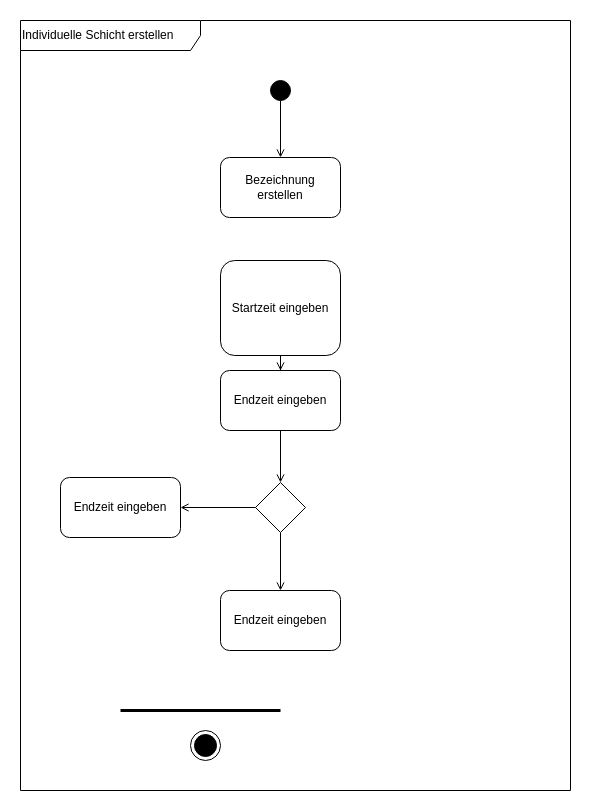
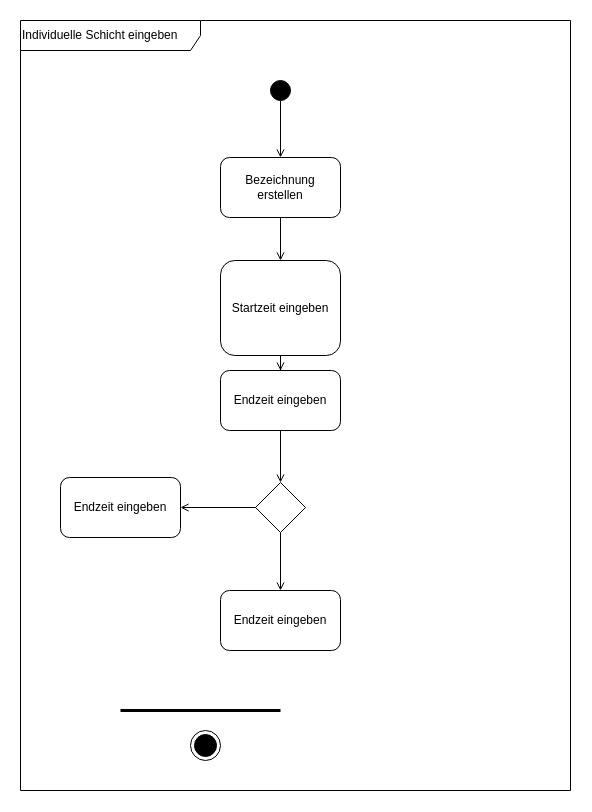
  <mxCell id="0" />
  <mxCell id="1" parent="0" />
- <mxCell id="2" value="Individuelle Schicht erstellen" style="shape=umlFrame;whiteSpace=wrap;html=1;pointerEvents=0;width=180;height=30;align=left;" vertex="1" parent="1"><mxGeometry x="20" y="20" width="550" height="770" as="geometry" /></mxCell>
+ <mxCell id="2" value="Individuelle Schicht eingeben" style="shape=umlFrame;whiteSpace=wrap;html=1;pointerEvents=0;width=180;height=30;align=left;" vertex="1" parent="1"><mxGeometry x="20" y="20" width="550" height="770" as="geometry" /></mxCell>
  <mxCell id="3" style="edgeStyle=orthogonalEdgeStyle;rounded=0;orthogonalLoop=1;jettySize=auto;html=1;entryX=0.5;entryY=0;entryDx=0;entryDy=0;endArrow=open;endFill=0;" edge="1" parent="1" source="4" target="6"><mxGeometry relative="1" as="geometry" /></mxCell>
  <mxCell id="4" value="" style="ellipse;fillColor=strokeColor;html=1;" vertex="1" parent="1"><mxGeometry x="270" y="80" width="20" height="20" as="geometry" /></mxCell>
+ <mxCell id="5" style="edgeStyle=orthogonalEdgeStyle;rounded=0;orthogonalLoop=1;jettySize=auto;html=1;entryX=0.5;entryY=0;entryDx=0;entryDy=0;strokeColor=default;align=center;verticalAlign=middle;fontFamily=Helvetica;fontSize=11;fontColor=default;labelBackgroundColor=default;endArrow=open;endFill=0;" edge="1" parent="1" source="6" target="8"><mxGeometry relative="1" as="geometry" /></mxCell>
  <mxCell id="6" value="Bezeichnung erstellen" style="rounded=1;whiteSpace=wrap;html=1;" vertex="1" parent="1"><mxGeometry x="220" y="157" width="120" height="60" as="geometry" /></mxCell>
  <mxCell id="7" style="edgeStyle=orthogonalEdgeStyle;rounded=0;orthogonalLoop=1;jettySize=auto;html=1;entryX=0.5;entryY=0;entryDx=0;entryDy=0;strokeColor=default;align=center;verticalAlign=middle;fontFamily=Helvetica;fontSize=11;fontColor=default;labelBackgroundColor=default;endArrow=open;endFill=0;" edge="1" parent="1" source="8" target="10"><mxGeometry relative="1" as="geometry" /></mxCell>
  <mxCell id="8" value="Startzeit eingeben" style="rounded=1;whiteSpace=wrap;html=1;" vertex="1" parent="1"><mxGeometry x="220" y="260" width="120" height="95" as="geometry" /></mxCell>
  <mxCell id="9" style="edgeStyle=orthogonalEdgeStyle;rounded=0;orthogonalLoop=1;jettySize=auto;html=1;entryX=0.5;entryY=0;entryDx=0;entryDy=0;strokeColor=default;align=center;verticalAlign=middle;fontFamily=Helvetica;fontSize=11;fontColor=default;labelBackgroundColor=default;endArrow=open;endFill=0;" edge="1" parent="1" source="10" target="13"><mxGeometry relative="1" as="geometry" /></mxCell>
  <mxCell id="10" value="Endzeit eingeben" style="rounded=1;whiteSpace=wrap;html=1;" vertex="1" parent="1"><mxGeometry x="220" y="370" width="120" height="60" as="geometry" /></mxCell>
  <mxCell id="11" style="edgeStyle=orthogonalEdgeStyle;rounded=0;orthogonalLoop=1;jettySize=auto;html=1;entryX=0.5;entryY=0;entryDx=0;entryDy=0;strokeColor=default;align=center;verticalAlign=middle;fontFamily=Helvetica;fontSize=11;fontColor=default;labelBackgroundColor=default;endArrow=open;endFill=0;" edge="1" parent="1" source="13" target="15"><mxGeometry relative="1" as="geometry" /></mxCell>
  <mxCell id="12" style="edgeStyle=orthogonalEdgeStyle;rounded=0;orthogonalLoop=1;jettySize=auto;html=1;entryX=1;entryY=0.5;entryDx=0;entryDy=0;strokeColor=default;align=center;verticalAlign=middle;fontFamily=Helvetica;fontSize=11;fontColor=default;labelBackgroundColor=default;endArrow=open;endFill=0;" edge="1" parent="1" source="13" target="16"><mxGeometry relative="1" as="geometry" /></mxCell>
  <mxCell id="13" value="" style="rhombus;whiteSpace=wrap;html=1;" vertex="1" parent="1"><mxGeometry x="255" y="482" width="50" height="50" as="geometry" /></mxCell>
  <mxCell id="14" value="" style="ellipse;html=1;shape=endState;fillColor=strokeColor;" vertex="1" parent="1"><mxGeometry x="190" y="730" width="30" height="30" as="geometry" /></mxCell>
  <mxCell id="15" value="Endzeit eingeben" style="rounded=1;whiteSpace=wrap;html=1;" vertex="1" parent="1"><mxGeometry x="220" y="590" width="120" height="60" as="geometry" /></mxCell>
  <mxCell id="16" value="Endzeit eingeben" style="rounded=1;whiteSpace=wrap;html=1;" vertex="1" parent="1"><mxGeometry x="60" y="477" width="120" height="60" as="geometry" /></mxCell>
  <mxCell id="17" value="" style="endArrow=none;startArrow=none;endFill=0;startFill=0;endSize=8;html=1;verticalAlign=bottom;labelBackgroundColor=none;strokeWidth=3;rounded=0;strokeColor=default;align=center;fontFamily=Helvetica;fontSize=11;fontColor=default;edgeStyle=orthogonalEdgeStyle;" edge="1" parent="1"><mxGeometry width="160" relative="1" as="geometry"><mxPoint x="120" y="710" as="sourcePoint" /><mxPoint x="280" y="710" as="targetPoint" /></mxGeometry></mxCell>
